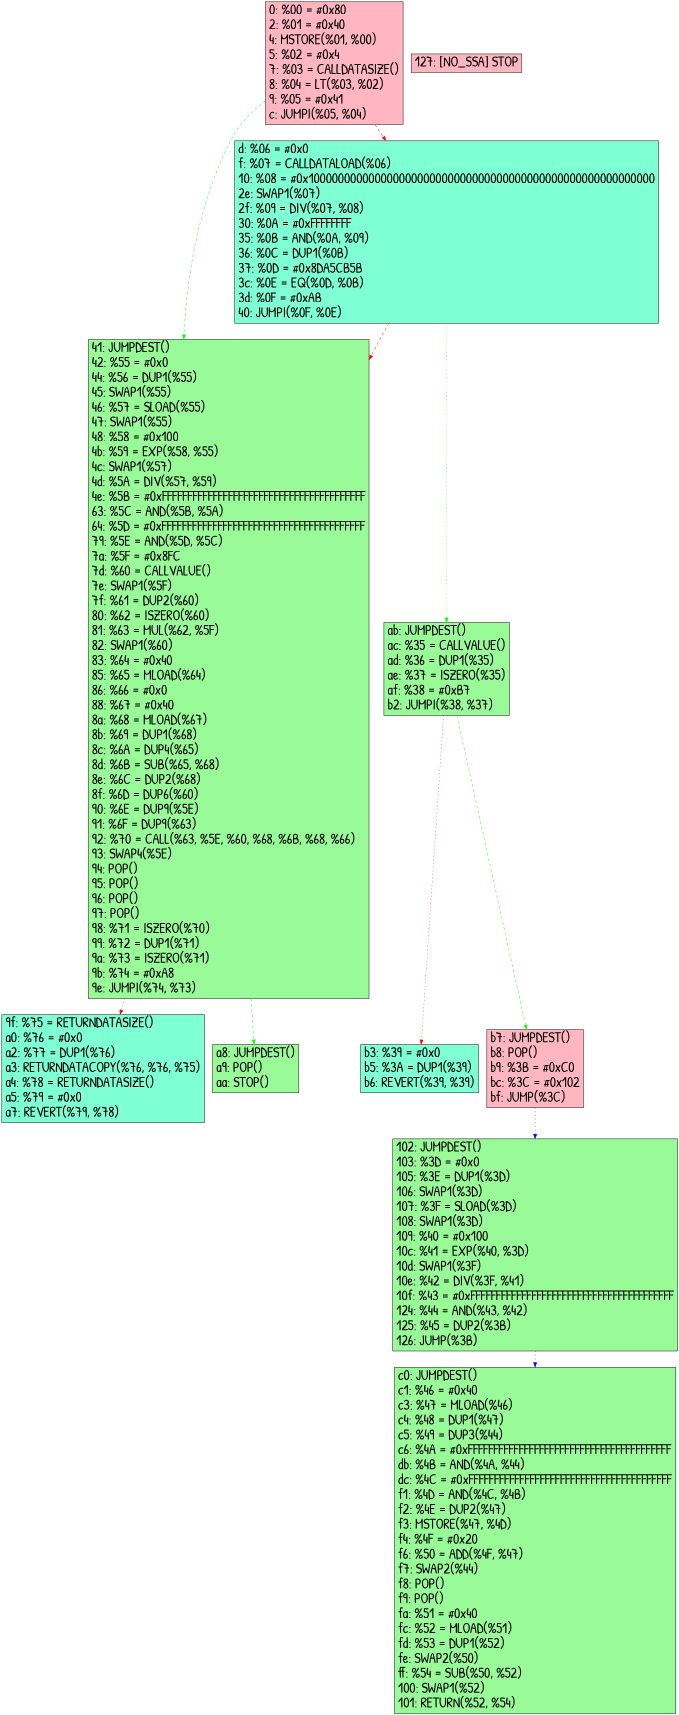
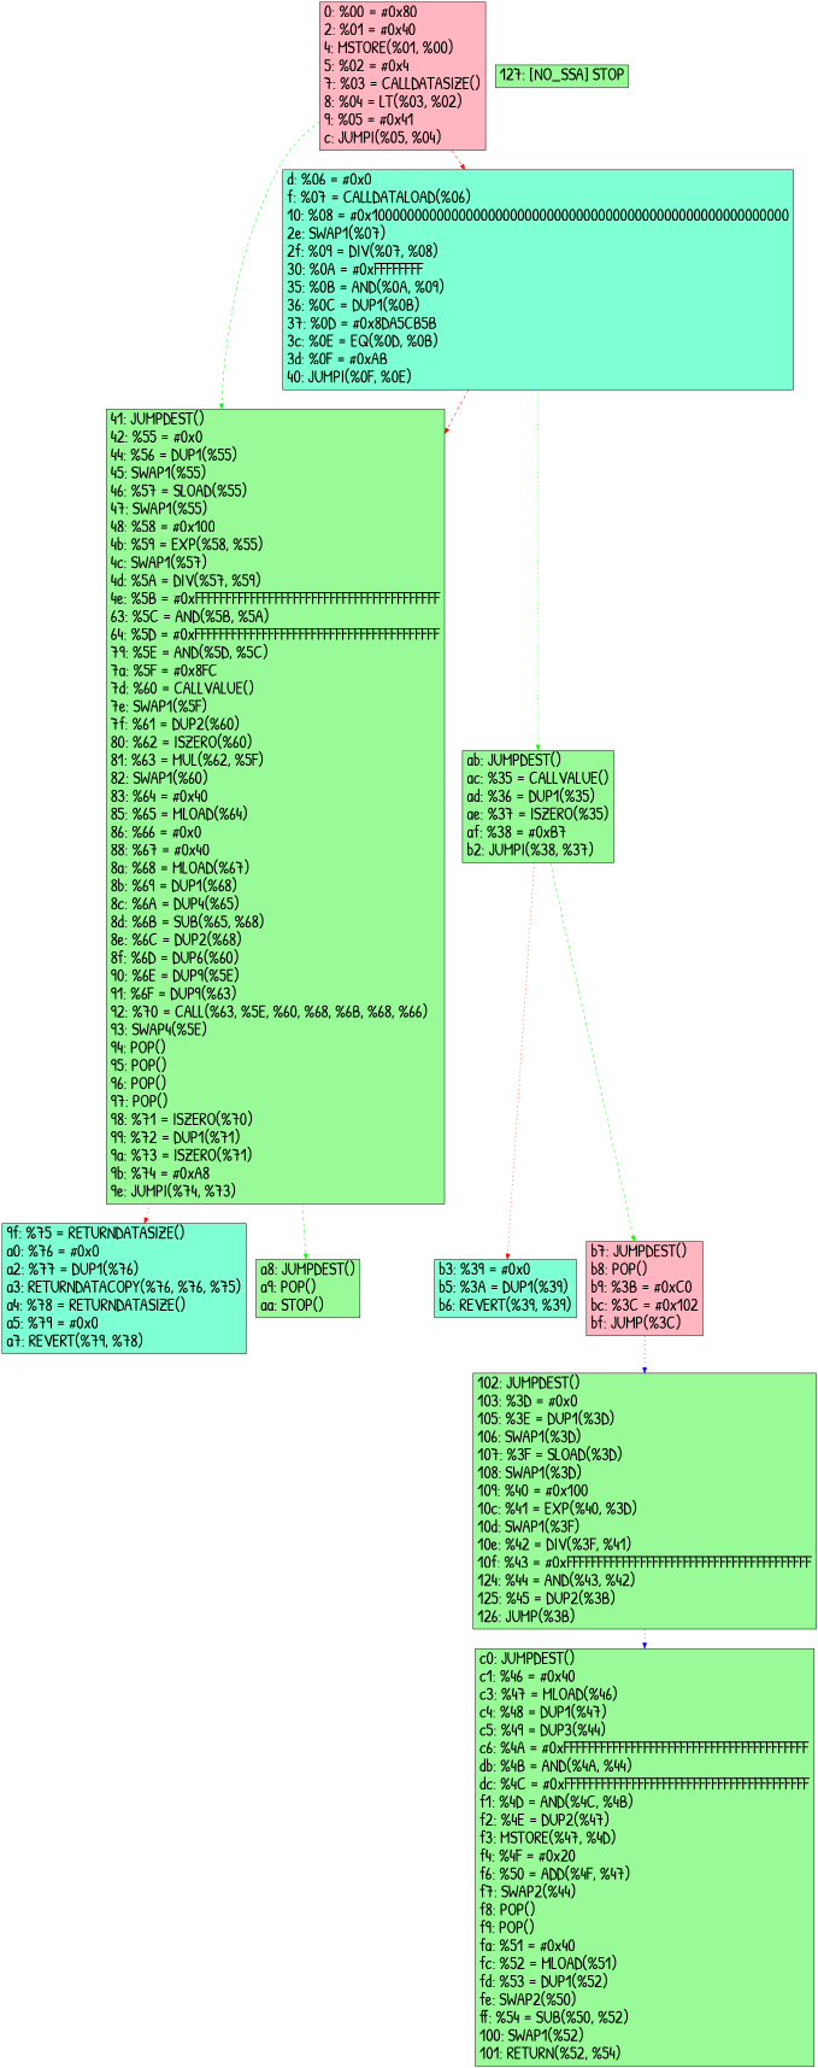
  digraph {
    fontname="Patrick Hand"
    node [fontname="Patrick Hand" fontsize=30.0 rank=same shape=box style=filled fillcolor=palegreen]
    edge [color=red style=dashed fontname="Patrick Hand"]
    n1 [label="0: %00 = #0x80\l2: %01 = #0x40\l4: MSTORE(%01, %00)\l5: %02 = #0x4\l7: %03 = CALLDATASIZE()\l8: %04 = LT(%03, %02)\l9: %05 = #0x41\lc: JUMPI(%05, %04)\l" fillcolor=lightpink]
    n2 [label="d: %06 = #0x0\lf: %07 = CALLDATALOAD(%06)\l10: %08 = #0x100000000000000000000000000000000000000000000000000000000\l2e: SWAP1(%07)\l2f: %09 = DIV(%07, %08)\l30: %0A = #0xFFFFFFFF\l35: %0B = AND(%0A, %09)\l36: %0C = DUP1(%0B)\l37: %0D = #0x8DA5CB5B\l3c: %0E = EQ(%0D, %0B)\l3d: %0F = #0xAB\l40: JUMPI(%0F, %0E)\l" fillcolor=aquamarine]
    n3 [label="41: JUMPDEST()\l42: %55 = #0x0\l44: %56 = DUP1(%55)\l45: SWAP1(%55)\l46: %57 = SLOAD(%55)\l47: SWAP1(%55)\l48: %58 = #0x100\l4b: %59 = EXP(%58, %55)\l4c: SWAP1(%57)\l4d: %5A = DIV(%57, %59)\l4e: %5B = #0xFFFFFFFFFFFFFFFFFFFFFFFFFFFFFFFFFFFFFFFF\l63: %5C = AND(%5B, %5A)\l64: %5D = #0xFFFFFFFFFFFFFFFFFFFFFFFFFFFFFFFFFFFFFFFF\l79: %5E = AND(%5D, %5C)\l7a: %5F = #0x8FC\l7d: %60 = CALLVALUE()\l7e: SWAP1(%5F)\l7f: %61 = DUP2(%60)\l80: %62 = ISZERO(%60)\l81: %63 = MUL(%62, %5F)\l82: SWAP1(%60)\l83: %64 = #0x40\l85: %65 = MLOAD(%64)\l86: %66 = #0x0\l88: %67 = #0x40\l8a: %68 = MLOAD(%67)\l8b: %69 = DUP1(%68)\l8c: %6A = DUP4(%65)\l8d: %6B = SUB(%65, %68)\l8e: %6C = DUP2(%68)\l8f: %6D = DUP6(%60)\l90: %6E = DUP9(%5E)\l91: %6F = DUP9(%63)\l92: %70 = CALL(%63, %5E, %60, %68, %6B, %68, %66)\l93: SWAP4(%5E)\l94: POP()\l95: POP()\l96: POP()\l97: POP()\l98: %71 = ISZERO(%70)\l99: %72 = DUP1(%71)\l9a: %73 = ISZERO(%71)\l9b: %74 = #0xA8\l9e: JUMPI(%74, %73)\l"]
    n4 [label="9f: %75 = RETURNDATASIZE()\la0: %76 = #0x0\la2: %77 = DUP1(%76)\la3: RETURNDATACOPY(%76, %76, %75)\la4: %78 = RETURNDATASIZE()\la5: %79 = #0x0\la7: REVERT(%79, %78)\l" fillcolor=aquamarine]
    n5 [label="a8: JUMPDEST()\la9: POP()\laa: STOP()\l"]
    n6 [label="ab: JUMPDEST()\lac: %35 = CALLVALUE()\lad: %36 = DUP1(%35)\lae: %37 = ISZERO(%35)\laf: %38 = #0xB7\lb2: JUMPI(%38, %37)\l"]
    n7 [label="b3: %39 = #0x0\lb5: %3A = DUP1(%39)\lb6: REVERT(%39, %39)\l" fillcolor=aquamarine]
    n8 [label="b7: JUMPDEST()\lb8: POP()\lb9: %3B = #0xC0\lbc: %3C = #0x102\lbf: JUMP(%3C)\l" fillcolor=lightpink]
    n9 [label="c0: JUMPDEST()\lc1: %46 = #0x40\lc3: %47 = MLOAD(%46)\lc4: %48 = DUP1(%47)\lc5: %49 = DUP3(%44)\lc6: %4A = #0xFFFFFFFFFFFFFFFFFFFFFFFFFFFFFFFFFFFFFFFF\ldb: %4B = AND(%4A, %44)\ldc: %4C = #0xFFFFFFFFFFFFFFFFFFFFFFFFFFFFFFFFFFFFFFFF\lf1: %4D = AND(%4C, %4B)\lf2: %4E = DUP2(%47)\lf3: MSTORE(%47, %4D)\lf4: %4F = #0x20\lf6: %50 = ADD(%4F, %47)\lf7: SWAP2(%44)\lf8: POP()\lf9: POP()\lfa: %51 = #0x40\lfc: %52 = MLOAD(%51)\lfd: %53 = DUP1(%52)\lfe: SWAP2(%50)\lff: %54 = SUB(%50, %52)\l100: SWAP1(%52)\l101: RETURN(%52, %54)\l"]
    n10 [label="102: JUMPDEST()\l103: %3D = #0x0\l105: %3E = DUP1(%3D)\l106: SWAP1(%3D)\l107: %3F = SLOAD(%3D)\l108: SWAP1(%3D)\l109: %40 = #0x100\l10c: %41 = EXP(%40, %3D)\l10d: SWAP1(%3F)\l10e: %42 = DIV(%3F, %41)\l10f: %43 = #0xFFFFFFFFFFFFFFFFFFFFFFFFFFFFFFFFFFFFFFFF\l124: %44 = AND(%43, %42)\l125: %45 = DUP2(%3B)\l126: JUMP(%3B)\l"]
-   n11 [label="127: [NO_SSA] STOP\l" fillcolor=lightpink]
+   n11 [label="127: [NO_SSA] STOP\l"]
    subgraph sub_1 {
      n1
      n2
      n3
      n4
      n5
      n6
      n7
      n8
      n9
      n10
      n11
    }
    n1 -> n2
    n1 -> n3 [color=green]
    n2 -> n3
    n2 -> n6 [color=green style=dotted]
    n3 -> n4 [style=dotted]
    n3 -> n5 [color=green]
    n6 -> n7 [style=dotted]
    n6 -> n8 [color=green]
    n8 -> n10 [color=blue style=dotted]
    n10 -> n9 [color=blue style=dotted]
  }
